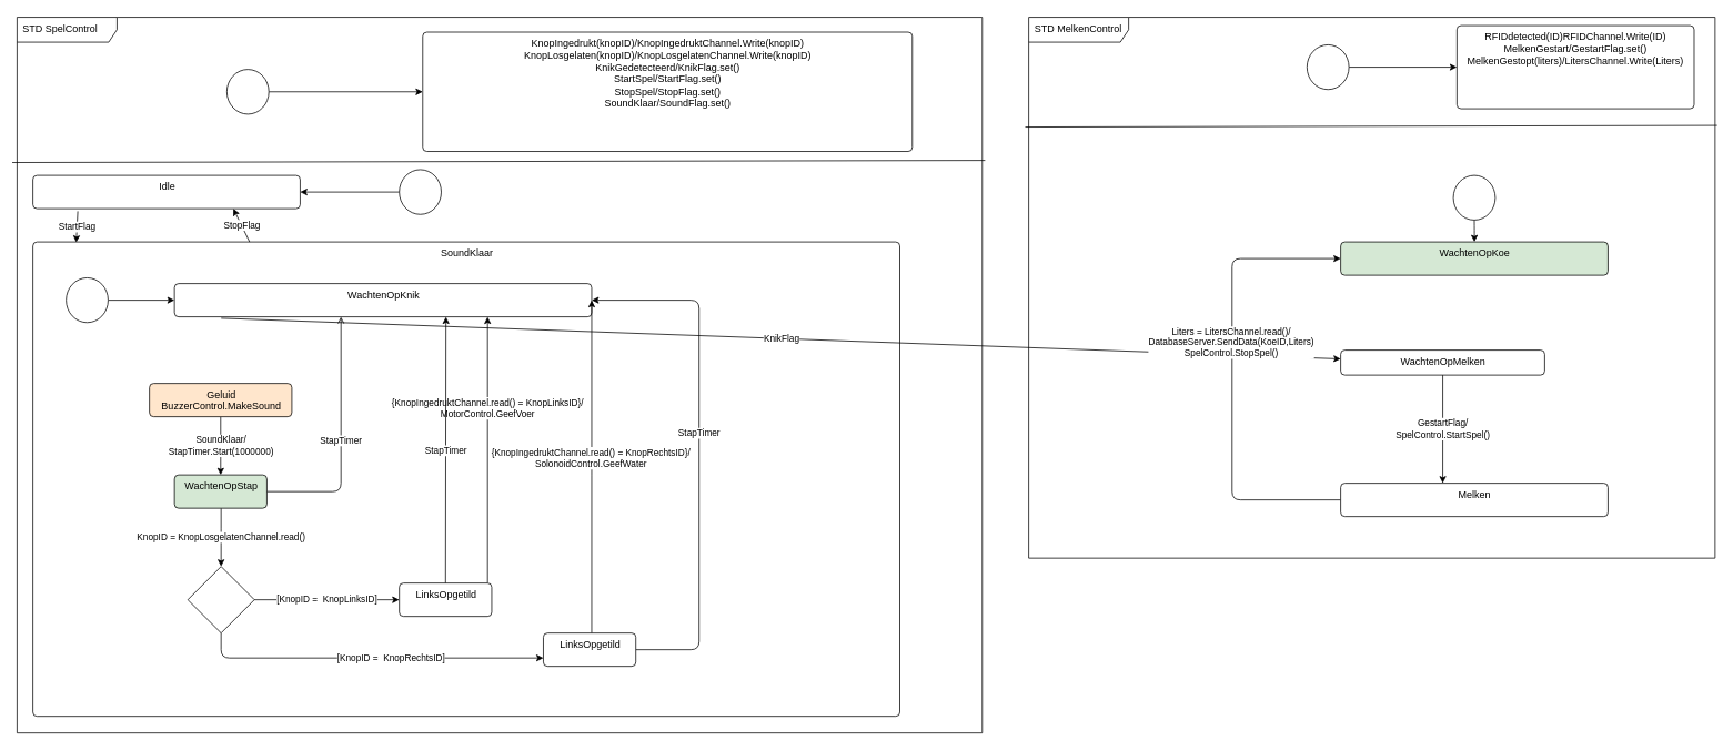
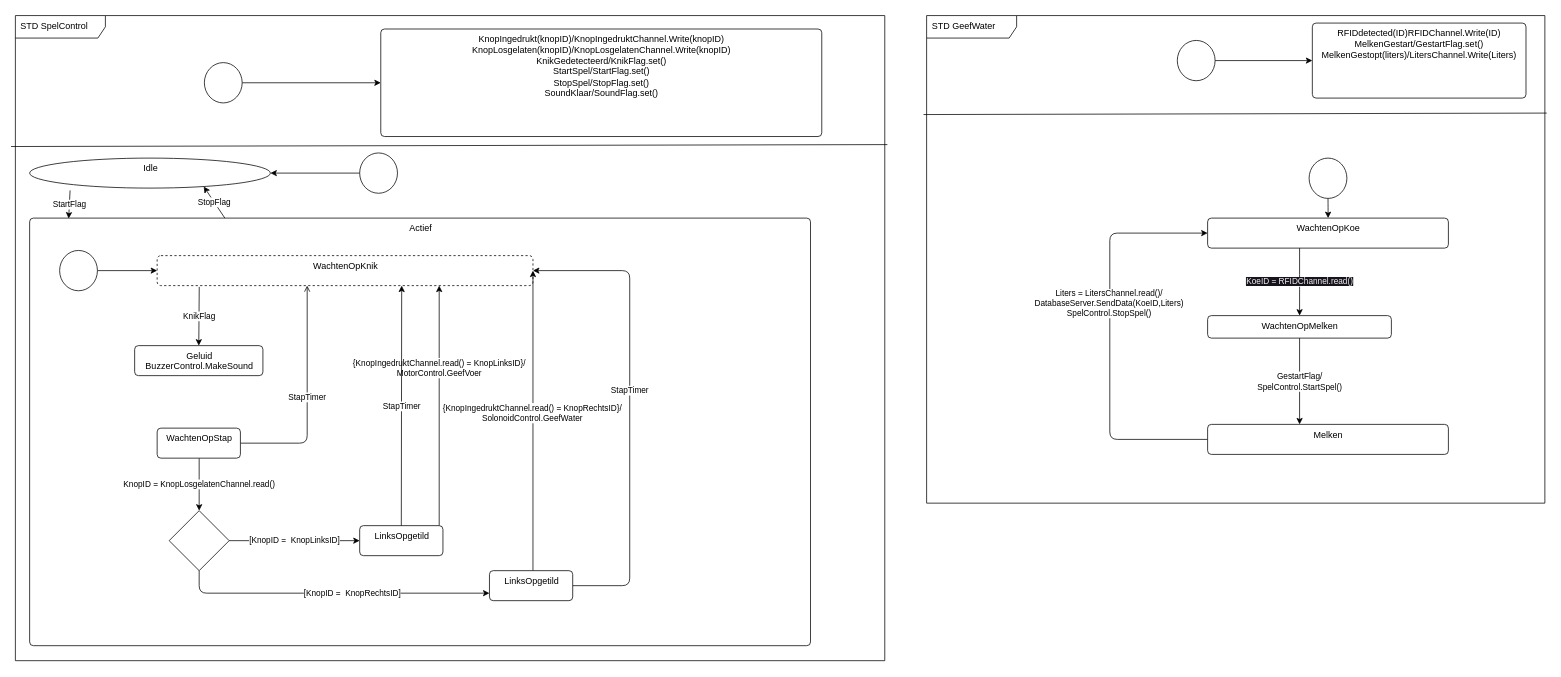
  <mxCell id="0" />
  <mxCell id="1" parent="0" />
  <mxCell id="2" value="" style="group" parent="1" vertex="1" connectable="0"><mxGeometry x="20" y="20" width="1159" height="860" as="geometry" /></mxCell>
  <mxCell id="3" value="STD SpelControl" style="shape=umlFrame;whiteSpace=wrap;html=1;width=120;height=30;boundedLbl=1;verticalAlign=middle;align=left;spacingLeft=5;" parent="2" vertex="1"><mxGeometry width="1159" height="860" as="geometry" /></mxCell>
  <mxCell id="4" value="" style="endArrow=none;html=1;exitX=-0.005;exitY=0.203;exitDx=0;exitDy=0;exitPerimeter=0;entryX=1.003;entryY=0.2;entryDx=0;entryDy=0;entryPerimeter=0;" parent="2" source="3" target="3" edge="1"><mxGeometry width="50" height="50" relative="1" as="geometry"><mxPoint x="657.343" y="448.696" as="sourcePoint" /><mxPoint x="743.836" y="355.217" as="targetPoint" /></mxGeometry></mxCell>
  <mxCell id="5" value="KnopIngedrukt(knopID)/KnopIngedruktChannel.Write(knopID)&lt;br&gt;KnopLosgelaten(knopID)/KnopLosgelatenChannel.Write(knopID)&lt;br&gt;KnikGedetecteerd/KnikFlag.set()&lt;br&gt;StartSpel/StartFlag.set()&lt;br&gt;StopSpel/StopFlag.set()&lt;br&gt;SoundKlaar/SoundFlag.set()" style="html=1;align=center;verticalAlign=top;rounded=1;absoluteArcSize=1;arcSize=10;dashed=0;" parent="2" vertex="1"><mxGeometry x="487.116" y="17.917" width="587.899" height="143.333" as="geometry" /></mxCell>
  <mxCell id="6" style="edgeStyle=none;html=1;" parent="2" source="7" target="5" edge="1"><mxGeometry relative="1" as="geometry" /></mxCell>
  <mxCell id="7" value="" style="ellipse;" parent="2" vertex="1"><mxGeometry x="251.957" y="62.708" width="50.391" height="53.75" as="geometry" /></mxCell>
  <mxCell id="8" value="StartFlag" style="edgeStyle=none;html=1;entryX=0.05;entryY=0.001;entryDx=0;entryDy=0;entryPerimeter=0;exitX=0.168;exitY=1.077;exitDx=0;exitDy=0;exitPerimeter=0;" parent="2" source="9" target="10" edge="1"><mxGeometry relative="1" as="geometry" /></mxCell>
- <mxCell id="9" value="Idle" style="html=1;align=center;verticalAlign=top;rounded=1;absoluteArcSize=1;arcSize=10;dashed=0;" parent="2" vertex="1"><mxGeometry x="19" y="190" width="321" height="40" as="geometry" /></mxCell>
- <mxCell id="10" value="SoundKlaar" style="html=1;align=center;verticalAlign=top;rounded=1;absoluteArcSize=1;arcSize=10;dashed=0;" parent="2" vertex="1"><mxGeometry x="19" y="270" width="1041" height="570" as="geometry" /></mxCell>
+ <mxCell id="9" value="Idle" style="ellipse;html=1;align=center;verticalAlign=top;absoluteArcSize=1;arcSize=10;dashed=0;" parent="2" vertex="1"><mxGeometry x="19" y="190" width="321" height="40" as="geometry" /></mxCell>
+ <mxCell id="10" value="Actief" style="html=1;align=center;verticalAlign=top;rounded=1;absoluteArcSize=1;arcSize=10;dashed=0;" parent="2" vertex="1"><mxGeometry x="19" y="270" width="1041" height="570" as="geometry" /></mxCell>
  <mxCell id="11" style="edgeStyle=none;html=1;" parent="2" source="12" target="9" edge="1"><mxGeometry relative="1" as="geometry" /></mxCell>
  <mxCell id="12" value="" style="ellipse;" parent="2" vertex="1"><mxGeometry x="458.997" y="183.128" width="50.391" height="53.75" as="geometry" /></mxCell>
  <mxCell id="13" value="StopFlag" style="edgeStyle=none;html=1;entryX=0.75;entryY=1;entryDx=0;entryDy=0;exitX=0.25;exitY=0;exitDx=0;exitDy=0;" parent="2" source="10" target="9" edge="1"><mxGeometry relative="1" as="geometry"><mxPoint x="103.928" y="253.08" as="sourcePoint" /><mxPoint x="102.05" y="290.57" as="targetPoint" /></mxGeometry></mxCell>
- <mxCell id="14" value="KnikFlag" style="edgeStyle=none;html=1;exitX=0.112;exitY=1.042;exitDx=0;exitDy=0;exitPerimeter=0;" parent="2" source="15" target="42" edge="1"><mxGeometry relative="1" as="geometry" /></mxCell>
- <mxCell id="15" value="WachtenOpKnik" style="html=1;align=center;verticalAlign=top;rounded=1;absoluteArcSize=1;arcSize=10;dashed=0;" parent="2" vertex="1"><mxGeometry x="189" y="320" width="501" height="40" as="geometry" /></mxCell>
+ <mxCell id="14" value="KnikFlag" style="edgeStyle=none;html=1;entryX=0.5;entryY=0;entryDx=0;entryDy=0;exitX=0.112;exitY=1.042;exitDx=0;exitDy=0;exitPerimeter=0;" parent="2" source="15" target="19" edge="1"><mxGeometry relative="1" as="geometry" /></mxCell>
+ <mxCell id="15" value="WachtenOpKnik" style="html=1;align=center;verticalAlign=top;rounded=1;absoluteArcSize=1;arcSize=10;dashed=1;" parent="2" vertex="1"><mxGeometry x="189" y="320" width="501" height="40" as="geometry" /></mxCell>
  <mxCell id="16" style="edgeStyle=none;html=1;" parent="2" source="17" target="15" edge="1"><mxGeometry relative="1" as="geometry" /></mxCell>
  <mxCell id="17" value="" style="ellipse;" parent="2" vertex="1"><mxGeometry x="58.997" y="313.128" width="50.391" height="53.75" as="geometry" /></mxCell>
- <mxCell id="18" value="SoundKlaar/&lt;br&gt;StapTimer.Start(1000000)" style="edgeStyle=none;html=1;" parent="2" source="19" target="22" edge="1"><mxGeometry relative="1" as="geometry" /></mxCell>
- <mxCell id="19" value="Geluid&lt;br&gt;BuzzerControl.MakeSound" style="html=1;align=center;verticalAlign=top;rounded=1;absoluteArcSize=1;arcSize=10;dashed=0;fillColor=#ffe6cc;" parent="2" vertex="1"><mxGeometry x="159" y="440" width="171" height="40" as="geometry" /></mxCell>
+ <mxCell id="19" value="Geluid&lt;br&gt;BuzzerControl.MakeSound" style="html=1;align=center;verticalAlign=top;rounded=1;absoluteArcSize=1;arcSize=10;dashed=0;" parent="2" vertex="1"><mxGeometry x="159" y="440" width="171" height="40" as="geometry" /></mxCell>
  <mxCell id="20" value="StapTimer" style="edgeStyle=elbowEdgeStyle;html=1;endArrow=open;" parent="2" source="22" target="15" edge="1"><mxGeometry relative="1" as="geometry"><Array as="points"><mxPoint x="389" y="410" /><mxPoint x="369" y="450" /></Array></mxGeometry></mxCell>
  <mxCell id="21" value="KnopID = KnopLosgelatenChannel.read()" style="edgeStyle=elbowEdgeStyle;html=1;" parent="2" source="22" target="24" edge="1"><mxGeometry relative="1" as="geometry" /></mxCell>
- <mxCell id="22" value="WachtenOpStap" style="html=1;align=center;verticalAlign=top;rounded=1;absoluteArcSize=1;arcSize=10;dashed=0;fillColor=#d5e8d4;" parent="2" vertex="1"><mxGeometry x="189" y="550" width="111" height="40" as="geometry" /></mxCell>
+ <mxCell id="22" value="WachtenOpStap" style="html=1;align=center;verticalAlign=top;rounded=1;absoluteArcSize=1;arcSize=10;dashed=0;" parent="2" vertex="1"><mxGeometry x="189" y="550" width="111" height="40" as="geometry" /></mxCell>
  <mxCell id="23" value="[KnopID =&amp;nbsp; KnopLinksID]" style="edgeStyle=elbowEdgeStyle;html=1;" parent="2" source="24" target="26" edge="1"><mxGeometry relative="1" as="geometry" /></mxCell>
  <mxCell id="24" value="" style="rhombus;whiteSpace=wrap;html=1;" parent="2" vertex="1"><mxGeometry x="205" y="660" width="80" height="80" as="geometry" /></mxCell>
  <mxCell id="25" value="{KnopIngedruktChannel.read() = KnopLinksID}/&lt;br&gt;MotorControl.GeefVoer" style="edgeStyle=elbowEdgeStyle;html=1;entryX=0.75;entryY=1;entryDx=0;entryDy=0;" parent="2" source="26" target="15" edge="1"><mxGeometry x="0.311" relative="1" as="geometry"><mxPoint as="offset" /></mxGeometry></mxCell>
  <mxCell id="26" value="LinksOpgetild" style="html=1;align=center;verticalAlign=top;rounded=1;absoluteArcSize=1;arcSize=10;dashed=0;" parent="2" vertex="1"><mxGeometry x="459" y="680" width="111" height="40" as="geometry" /></mxCell>
  <mxCell id="27" value="StapTimer" style="edgeStyle=elbowEdgeStyle;html=1;exitX=0.5;exitY=0;exitDx=0;exitDy=0;" parent="2" source="26" target="15" edge="1"><mxGeometry relative="1" as="geometry"><mxPoint x="331" y="590" as="sourcePoint" /><mxPoint x="331" y="360" as="targetPoint" /><Array as="points"><mxPoint x="515" y="520" /></Array></mxGeometry></mxCell>
  <mxCell id="28" value="{KnopIngedruktChannel.read() = KnopRechtsID}/&lt;br&gt;SolonoidControl.GeefWater" style="edgeStyle=elbowEdgeStyle;html=1;entryX=1;entryY=0.5;entryDx=0;entryDy=0;" parent="2" source="30" target="15" edge="1"><mxGeometry x="0.049" y="1" relative="1" as="geometry"><mxPoint x="758.75" y="430" as="targetPoint" /><mxPoint as="offset" /></mxGeometry></mxCell>
  <mxCell id="29" value="StapTimer" style="edgeStyle=elbowEdgeStyle;html=1;" parent="2" source="30" target="15" edge="1"><mxGeometry x="0.075" relative="1" as="geometry"><mxPoint x="504" y="650" as="sourcePoint" /><mxPoint x="709.0" y="430" as="targetPoint" /><Array as="points"><mxPoint x="819" y="520" /><mxPoint x="688" y="580" /></Array><mxPoint as="offset" /></mxGeometry></mxCell>
  <mxCell id="30" value="LinksOpgetild" style="html=1;align=center;verticalAlign=top;rounded=1;absoluteArcSize=1;arcSize=10;dashed=0;" parent="2" vertex="1"><mxGeometry x="632" y="740" width="111" height="40" as="geometry" /></mxCell>
  <mxCell id="31" value="[KnopID =&amp;nbsp; KnopRechtsID]" style="edgeStyle=elbowEdgeStyle;html=1;" parent="2" source="24" target="30" edge="1"><mxGeometry x="0.122" relative="1" as="geometry"><mxPoint x="479" y="770" as="sourcePoint" /><Array as="points"><mxPoint x="245" y="770" /></Array><mxPoint as="offset" /></mxGeometry></mxCell>
  <mxCell id="32" value="" style="endArrow=none;html=1;exitX=-0.005;exitY=0.203;exitDx=0;exitDy=0;exitPerimeter=0;entryX=1.003;entryY=0.2;entryDx=0;entryDy=0;entryPerimeter=0;" parent="1" source="33" target="33" edge="1"><mxGeometry width="50" height="50" relative="1" as="geometry"><mxPoint x="1892.133" y="468.696" as="sourcePoint" /><mxPoint x="1978.626" y="375.217" as="targetPoint" /></mxGeometry></mxCell>
- <mxCell id="33" value="STD MelkenControl" style="shape=umlFrame;whiteSpace=wrap;html=1;width=120;height=30;boundedLbl=1;verticalAlign=middle;align=left;spacingLeft=5;" parent="1" vertex="1"><mxGeometry x="1234.79" y="20" width="824.21" height="650" as="geometry" /></mxCell>
+ <mxCell id="33" value="STD GeefWater" style="shape=umlFrame;whiteSpace=wrap;html=1;width=120;height=30;boundedLbl=1;verticalAlign=middle;align=left;spacingLeft=5;" parent="1" vertex="1"><mxGeometry x="1234.79" y="20" width="824.21" height="650" as="geometry" /></mxCell>
  <mxCell id="34" value="RFIDdetected(ID)RFIDChannel.Write(ID)&lt;br&gt;MelkenGestart/GestartFlag.set()&lt;br&gt;MelkenGestopt(liters)/LitersChannel.Write(Liters)" style="html=1;align=center;verticalAlign=top;rounded=1;absoluteArcSize=1;arcSize=10;dashed=0;" parent="1" vertex="1"><mxGeometry x="1749" y="30" width="284.84" height="100" as="geometry" /></mxCell>
  <mxCell id="35" style="edgeStyle=none;html=1;" parent="1" source="36" target="34" edge="1"><mxGeometry relative="1" as="geometry" /></mxCell>
  <mxCell id="36" value="" style="ellipse;" parent="1" vertex="1"><mxGeometry x="1568.997" y="53.128" width="50.391" height="53.75" as="geometry" /></mxCell>
- <mxCell id="38" value="WachtenOpKoe" style="html=1;align=center;verticalAlign=top;rounded=1;absoluteArcSize=1;arcSize=10;dashed=0;fillColor=#d5e8d4;" parent="1" vertex="1"><mxGeometry x="1609.39" y="290" width="321" height="40" as="geometry" /></mxCell>
+ <mxCell id="37" value="&lt;span style=&quot;color: rgb(240, 240, 240); font-family: Helvetica; font-size: 11px; font-style: normal; font-variant-ligatures: normal; font-variant-caps: normal; font-weight: 400; letter-spacing: normal; orphans: 2; text-align: center; text-indent: 0px; text-transform: none; widows: 2; word-spacing: 0px; -webkit-text-stroke-width: 0px; background-color: rgb(24, 20, 29); text-decoration-thickness: initial; text-decoration-style: initial; text-decoration-color: initial; float: none; display: inline !important;&quot;&gt;KoeID = RFIDChannel.read()&lt;/span&gt;" style="edgeStyle=elbowEdgeStyle;html=1;" parent="1" source="38" target="42" edge="1"><mxGeometry relative="1" as="geometry" /></mxCell>
+ <mxCell id="38" value="WachtenOpKoe" style="html=1;align=center;verticalAlign=top;rounded=1;absoluteArcSize=1;arcSize=10;dashed=0;" parent="1" vertex="1"><mxGeometry x="1609.39" y="290" width="321" height="40" as="geometry" /></mxCell>
  <mxCell id="39" style="edgeStyle=elbowEdgeStyle;html=1;" parent="1" source="40" target="38" edge="1"><mxGeometry relative="1" as="geometry" /></mxCell>
  <mxCell id="40" value="" style="ellipse;" parent="1" vertex="1"><mxGeometry x="1744.697" y="209.998" width="50.391" height="53.75" as="geometry" /></mxCell>
  <mxCell id="41" value="GestartFlag/&lt;br&gt;SpelControl.StartSpel()" style="edgeStyle=elbowEdgeStyle;html=1;" parent="1" source="42" target="45" edge="1"><mxGeometry relative="1" as="geometry" /></mxCell>
  <mxCell id="42" value="WachtenOpMelken" style="html=1;align=center;verticalAlign=top;rounded=1;absoluteArcSize=1;arcSize=10;dashed=0;" parent="1" vertex="1"><mxGeometry x="1609.39" y="420" width="245" height="30" as="geometry" /></mxCell>
  <mxCell id="43" style="edgeStyle=elbowEdgeStyle;html=1;entryX=0;entryY=0.5;entryDx=0;entryDy=0;" parent="1" source="45" target="38" edge="1"><mxGeometry relative="1" as="geometry"><Array as="points"><mxPoint x="1479" y="450" /></Array></mxGeometry></mxCell>
  <mxCell id="44" value="Liters = LitersChannel.read()/&lt;br&gt;DatabaseServer.SendData(KoeID,Liters)&lt;br&gt;SpelControl.StopSpel()" style="edgeLabel;html=1;align=center;verticalAlign=middle;resizable=0;points=[];" parent="43" vertex="1" connectable="0"><mxGeometry x="0.163" y="2" relative="1" as="geometry"><mxPoint as="offset" /></mxGeometry></mxCell>
- <mxCell id="45" value="Melken" style="html=1;align=center;verticalAlign=top;rounded=1;absoluteArcSize=1;arcSize=10;dashed=0;" parent="1" vertex="1"><mxGeometry x="1609.39" y="580" width="321" height="40" as="geometry" /></mxCell>
+ <mxCell id="45" value="Melken" style="html=1;align=center;verticalAlign=top;rounded=1;absoluteArcSize=1;arcSize=10;dashed=0;" parent="1" vertex="1"><mxGeometry x="1609.39" y="565" width="321" height="40" as="geometry" /></mxCell>
